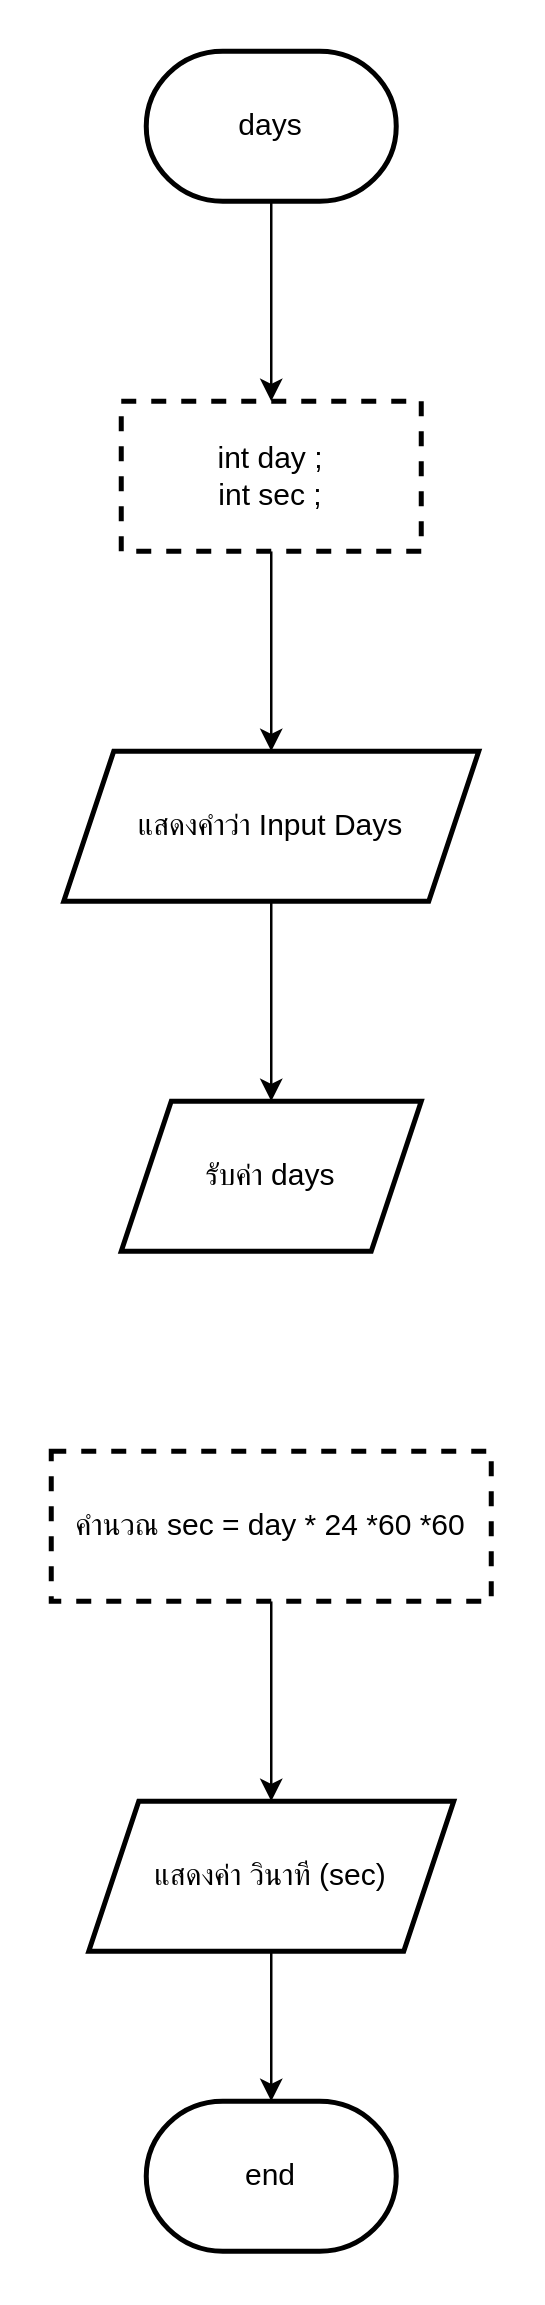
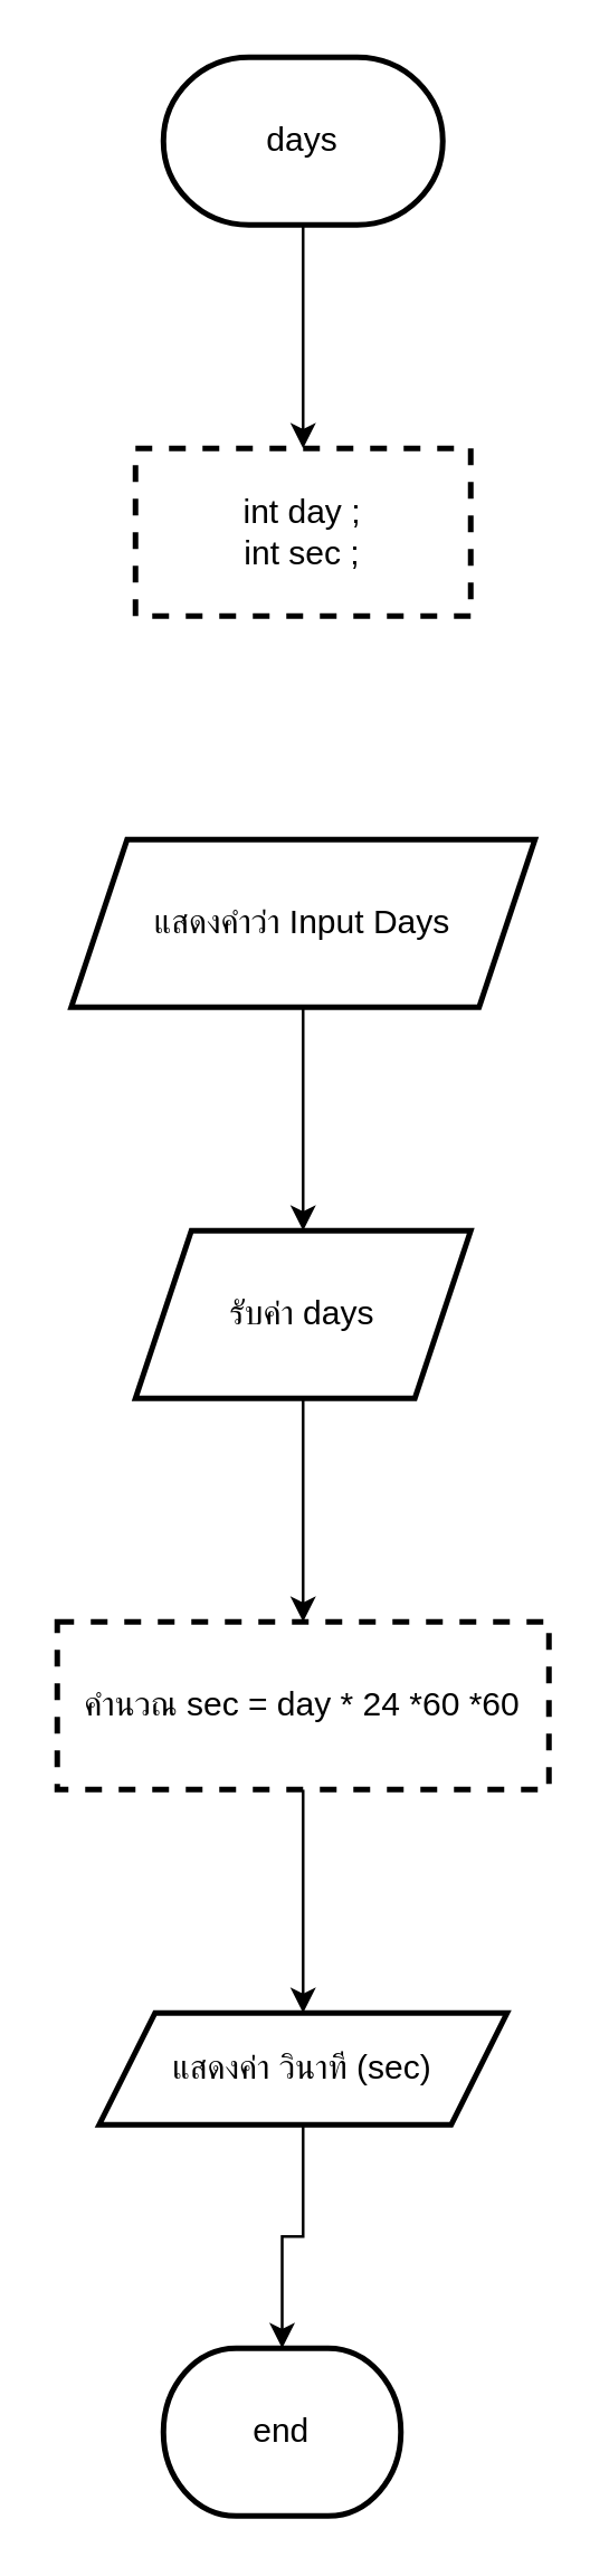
  <mxCell id="0" />
  <mxCell id="1" parent="0" />
  <mxCell id="2" value="" style="edgeStyle=orthogonalEdgeStyle;rounded=0;orthogonalLoop=1;jettySize=auto;html=1;" edge="1" parent="1" source="3" target="5"><mxGeometry relative="1" as="geometry" /></mxCell>
  <mxCell id="3" value="days" style="strokeWidth=2;html=1;shape=mxgraph.flowchart.terminator;whiteSpace=wrap;" vertex="1" parent="1"><mxGeometry x="58" y="20" width="100" height="60" as="geometry" /></mxCell>
- <mxCell id="4" value="" style="edgeStyle=orthogonalEdgeStyle;rounded=0;orthogonalLoop=1;jettySize=auto;html=1;" edge="1" parent="1" source="5" target="7"><mxGeometry relative="1" as="geometry" /></mxCell>
  <mxCell id="5" value="int day ;&lt;div&gt;int sec ;&lt;/div&gt;" style="whiteSpace=wrap;html=1;strokeWidth=2;dashed=1;" vertex="1" parent="1"><mxGeometry x="48" y="160" width="120" height="60" as="geometry" /></mxCell>
  <mxCell id="6" value="" style="edgeStyle=orthogonalEdgeStyle;rounded=0;orthogonalLoop=1;jettySize=auto;html=1;" edge="1" parent="1" source="7" target="9"><mxGeometry relative="1" as="geometry" /></mxCell>
  <mxCell id="7" value="แสดงคำว่า Input Days" style="shape=parallelogram;perimeter=parallelogramPerimeter;whiteSpace=wrap;html=1;fixedSize=1;strokeWidth=2;" vertex="1" parent="1"><mxGeometry x="25" y="300" width="166" height="60" as="geometry" /></mxCell>
+ <mxCell id="8" value="" style="edgeStyle=orthogonalEdgeStyle;rounded=0;orthogonalLoop=1;jettySize=auto;html=1;" edge="1" parent="1" source="9" target="11"><mxGeometry relative="1" as="geometry" /></mxCell>
  <mxCell id="9" value="รับค่า days" style="shape=parallelogram;perimeter=parallelogramPerimeter;whiteSpace=wrap;html=1;fixedSize=1;strokeWidth=2;" vertex="1" parent="1"><mxGeometry x="48" y="440" width="120" height="60" as="geometry" /></mxCell>
  <mxCell id="10" value="" style="edgeStyle=orthogonalEdgeStyle;rounded=0;orthogonalLoop=1;jettySize=auto;html=1;" edge="1" parent="1" source="11" target="13"><mxGeometry relative="1" as="geometry" /></mxCell>
  <mxCell id="11" value="คำนวณ sec = day * 24 *60 *60" style="whiteSpace=wrap;html=1;strokeWidth=2;dashed=1;" vertex="1" parent="1"><mxGeometry x="20" y="580" width="176" height="60" as="geometry" /></mxCell>
  <mxCell id="12" value="" style="edgeStyle=orthogonalEdgeStyle;rounded=0;orthogonalLoop=1;jettySize=auto;html=1;" edge="1" parent="1" source="13" target="14"><mxGeometry relative="1" as="geometry" /></mxCell>
- <mxCell id="13" value="แสดงค่า วินาที (sec)" style="shape=parallelogram;perimeter=parallelogramPerimeter;whiteSpace=wrap;html=1;fixedSize=1;strokeWidth=2;" vertex="1" parent="1"><mxGeometry x="35" y="720" width="146" height="60" as="geometry" /></mxCell>
- <mxCell id="14" value="end" style="strokeWidth=2;html=1;shape=mxgraph.flowchart.terminator;whiteSpace=wrap;" vertex="1" parent="1"><mxGeometry x="58" y="840" width="100" height="60" as="geometry" /></mxCell>
+ <mxCell id="13" value="แสดงค่า วินาที (sec)" style="shape=parallelogram;perimeter=parallelogramPerimeter;whiteSpace=wrap;html=1;fixedSize=1;strokeWidth=2;" vertex="1" parent="1"><mxGeometry x="35" y="720" width="146" height="40" as="geometry" /></mxCell>
+ <mxCell id="14" value="end" style="strokeWidth=2;html=1;shape=mxgraph.flowchart.terminator;whiteSpace=wrap;" vertex="1" parent="1"><mxGeometry x="58" y="840" width="85" height="60" as="geometry" /></mxCell>
